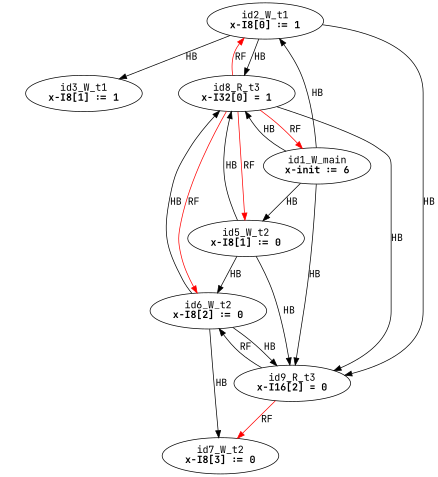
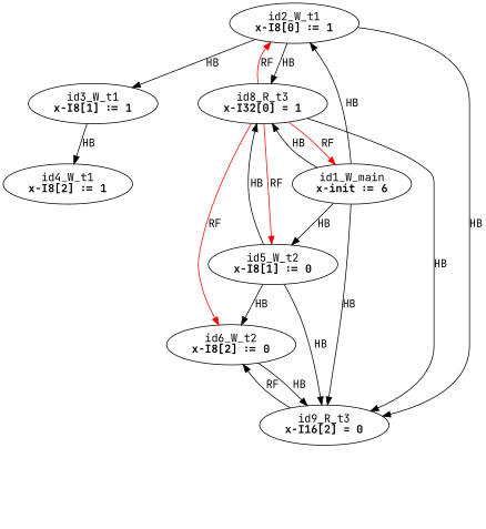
  digraph {
    fontname="JetBrains Mono"
    rankdir=TB
    splines=true
    node [fontname="JetBrains Mono"]
    edge [color=black fontname="JetBrains Mono"]
    n1 [label=<id2_W_t1<br/><B>x-I8[0] := 1</B>>]
    n2 [label=<id3_W_t1<br/><B>x-I8[1] := 1</B>>]
    n3 [label=<id8_R_t3<br/><B>x-I32[0] = 1</B>>]
    n4 [label=<id9_R_t3<br/><B>x-I16[2] = 0</B>>]
+   n5 [label=<id4_W_t1<br/><B>x-I8[2] := 1</B>>]
    n6 [label=<id5_W_t2<br/><B>x-I8[1] := 0</B>>]
    n7 [label=<id6_W_t2<br/><B>x-I8[2] := 0</B>>]
    n8 [label=<id1_W_main<br/><B>x-init := 6</B>>]
-   n9 [label=<id7_W_t2<br/><B>x-I8[3] := 0</B>>]
    n1 -> n2 [label=HB]
    n1 -> n3 [label=HB]
    n1 -> n4 [label=HB]
+   n2 -> n5 [label=HB]
    n3 -> n1 [color=red label=RF]
    n3 -> n4 [label=HB]
    n3 -> n6 [color=red label=RF]
    n3 -> n7 [color=red label=RF]
    n3 -> n8 [color=red label=RF]
    n4 -> n7 [label=RF]
-   n4 -> n9 [color=red label=RF]
    n6 -> n3 [label=HB]
    n6 -> n4 [label=HB]
    n6 -> n7 [label=HB]
-   n7 -> n3 [label=HB]
    n7 -> n4 [label=HB]
-   n7 -> n9 [label=HB]
    n8 -> n1 [label=HB]
    n8 -> n3 [label=HB]
    n8 -> n4 [label=HB]
    n8 -> n6 [label=HB]
  }
